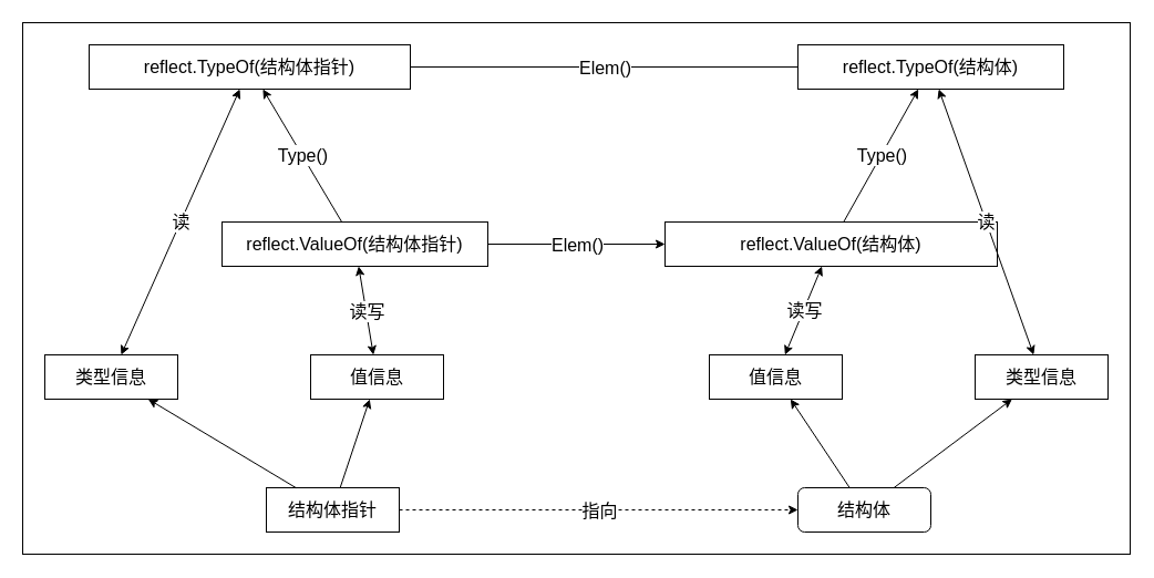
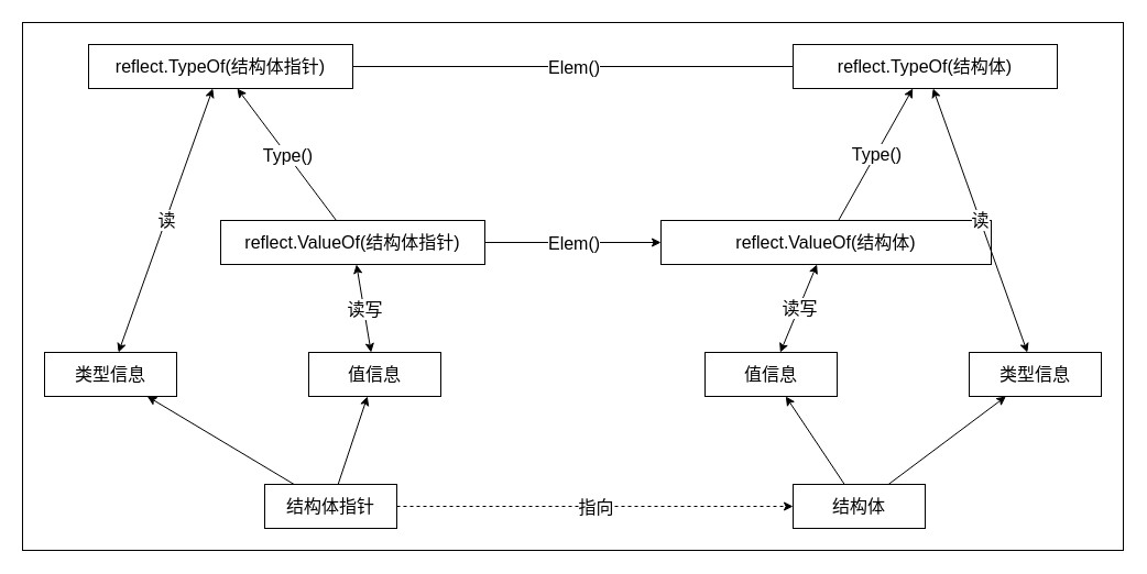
  <mxCell id="0" />
  <mxCell id="1" parent="0" />
- <mxCell id="2" value="reflect.TypeOf(结构体指针)" style="rounded=0;whiteSpace=wrap;html=1;fillColor=none;fontSize=16;" vertex="1" parent="1"><mxGeometry x="80" y="40" width="290" height="40" as="geometry" /></mxCell>
+ <mxCell id="2" value="reflect.TypeOf(结构体指针)" style="rounded=0;whiteSpace=wrap;html=1;fillColor=none;fontSize=16;" vertex="1" parent="1"><mxGeometry x="80" y="40" width="240" height="40" as="geometry" /></mxCell>
  <mxCell id="3" value="reflect.TypeOf(结构体)" style="rounded=0;whiteSpace=wrap;html=1;fillColor=none;fontSize=16;" vertex="1" parent="1"><mxGeometry x="720" y="40" width="240" height="40" as="geometry" /></mxCell>
  <mxCell id="4" value="结构体指针" style="rounded=0;whiteSpace=wrap;html=1;fillColor=none;fontSize=16;" vertex="1" parent="1"><mxGeometry x="240" y="440" width="120" height="40" as="geometry" /></mxCell>
- <mxCell id="5" value="结构体" style="whiteSpace=wrap;html=1;fillColor=none;fontSize=16;rounded=1;" vertex="1" parent="1"><mxGeometry x="720" y="440" width="120" height="40" as="geometry" /></mxCell>
+ <mxCell id="5" value="结构体" style="rounded=0;whiteSpace=wrap;html=1;fillColor=none;fontSize=16;" vertex="1" parent="1"><mxGeometry x="720" y="440" width="120" height="40" as="geometry" /></mxCell>
  <mxCell id="6" value="类型信息" style="rounded=0;whiteSpace=wrap;html=1;fillColor=none;fontSize=16;" vertex="1" parent="1"><mxGeometry x="40" y="320" width="120" height="40" as="geometry" /></mxCell>
  <mxCell id="7" value="值信息" style="rounded=0;whiteSpace=wrap;html=1;fillColor=none;fontSize=16;" vertex="1" parent="1"><mxGeometry x="280" y="320" width="120" height="40" as="geometry" /></mxCell>
  <mxCell id="8" value="类型信息" style="rounded=0;whiteSpace=wrap;html=1;fillColor=none;fontSize=16;" vertex="1" parent="1"><mxGeometry x="880" y="320" width="120" height="40" as="geometry" /></mxCell>
  <mxCell id="9" value="值信息" style="rounded=0;whiteSpace=wrap;html=1;fillColor=none;fontSize=16;" vertex="1" parent="1"><mxGeometry x="640" y="320" width="120" height="40" as="geometry" /></mxCell>
  <mxCell id="10" value="reflect.ValueOf(结构体指针)" style="rounded=0;whiteSpace=wrap;html=1;fillColor=none;fontSize=16;" vertex="1" parent="1"><mxGeometry x="200" y="200" width="240" height="40" as="geometry" /></mxCell>
  <mxCell id="11" style="rounded=0;orthogonalLoop=1;jettySize=auto;html=1;fontSize=16;startArrow=classic;startFill=1;" edge="1" parent="1" source="13" target="9"><mxGeometry relative="1" as="geometry" /></mxCell>
  <mxCell id="12" value="读写" style="edgeLabel;html=1;align=center;verticalAlign=middle;resizable=0;points=[];fontSize=16;" vertex="1" connectable="0" parent="11"><mxGeometry relative="1" as="geometry"><mxPoint as="offset" /></mxGeometry></mxCell>
  <mxCell id="13" value="reflect.ValueOf(结构体)" style="rounded=0;whiteSpace=wrap;html=1;fillColor=none;fontSize=16;" vertex="1" parent="1"><mxGeometry x="600" y="200" width="300" height="40" as="geometry" /></mxCell>
  <mxCell id="14" style="rounded=0;orthogonalLoop=1;jettySize=auto;html=1;fontSize=16;startArrow=classic;startFill=1;" edge="1" parent="1" source="10" target="7"><mxGeometry relative="1" as="geometry"><mxPoint x="790" y="230" as="sourcePoint" /><mxPoint x="790" y="350" as="targetPoint" /></mxGeometry></mxCell>
  <mxCell id="15" value="读写" style="edgeLabel;html=1;align=center;verticalAlign=middle;resizable=0;points=[];fontSize=16;" vertex="1" connectable="0" parent="14"><mxGeometry relative="1" as="geometry"><mxPoint as="offset" /></mxGeometry></mxCell>
  <mxCell id="16" style="rounded=0;orthogonalLoop=1;jettySize=auto;html=1;fontSize=16;startArrow=classic;startFill=1;" edge="1" parent="1" source="3" target="8"><mxGeometry relative="1" as="geometry"><mxPoint x="790" y="230" as="sourcePoint" /><mxPoint x="790" y="350" as="targetPoint" /></mxGeometry></mxCell>
  <mxCell id="17" value="读" style="edgeLabel;html=1;align=center;verticalAlign=middle;resizable=0;points=[];fontSize=16;" vertex="1" connectable="0" parent="16"><mxGeometry relative="1" as="geometry"><mxPoint as="offset" /></mxGeometry></mxCell>
  <mxCell id="18" style="rounded=0;orthogonalLoop=1;jettySize=auto;html=1;fontSize=16;startArrow=classic;startFill=1;" edge="1" parent="1" source="2" target="6"><mxGeometry relative="1" as="geometry"><mxPoint x="630" y="150" as="sourcePoint" /><mxPoint x="560" y="290" as="targetPoint" /></mxGeometry></mxCell>
  <mxCell id="19" value="读" style="edgeLabel;html=1;align=center;verticalAlign=middle;resizable=0;points=[];fontSize=16;" vertex="1" connectable="0" parent="18"><mxGeometry relative="1" as="geometry"><mxPoint as="offset" /></mxGeometry></mxCell>
  <mxCell id="20" value="" style="endArrow=classic;html=1;rounded=0;fontSize=16;" edge="1" parent="1" source="4" target="6"><mxGeometry width="50" height="50" relative="1" as="geometry"><mxPoint x="400" y="220" as="sourcePoint" /><mxPoint x="450" y="170" as="targetPoint" /></mxGeometry></mxCell>
  <mxCell id="21" value="" style="endArrow=classic;html=1;rounded=0;fontSize=16;" edge="1" parent="1" source="4" target="7"><mxGeometry width="50" height="50" relative="1" as="geometry"><mxPoint x="200" y="370" as="sourcePoint" /><mxPoint x="140" y="330" as="targetPoint" /></mxGeometry></mxCell>
  <mxCell id="22" value="" style="endArrow=classic;html=1;rounded=0;fontSize=16;" edge="1" parent="1" source="10" target="2"><mxGeometry width="50" height="50" relative="1" as="geometry"><mxPoint x="250" y="410" as="sourcePoint" /><mxPoint x="320" y="340" as="targetPoint" /></mxGeometry></mxCell>
  <mxCell id="23" value="Type()" style="edgeLabel;html=1;align=center;verticalAlign=middle;resizable=0;points=[];fontSize=16;" vertex="1" connectable="0" parent="22"><mxGeometry relative="1" as="geometry"><mxPoint as="offset" /></mxGeometry></mxCell>
  <mxCell id="24" value="" style="endArrow=classic;html=1;rounded=0;fontSize=16;" edge="1" parent="1" source="13" target="3"><mxGeometry width="50" height="50" relative="1" as="geometry"><mxPoint x="335.714" y="210" as="sourcePoint" /><mxPoint x="214.286" y="110" as="targetPoint" /></mxGeometry></mxCell>
  <mxCell id="25" value="Type()" style="edgeLabel;html=1;align=center;verticalAlign=middle;resizable=0;points=[];fontSize=16;" vertex="1" connectable="0" parent="24"><mxGeometry relative="1" as="geometry"><mxPoint as="offset" /></mxGeometry></mxCell>
  <mxCell id="26" value="" style="endArrow=none;html=1;rounded=0;fontSize=16;" edge="1" parent="1" source="2" target="3"><mxGeometry width="50" height="50" relative="1" as="geometry"><mxPoint x="335.714" y="210" as="sourcePoint" /><mxPoint x="214.286" y="110" as="targetPoint" /></mxGeometry></mxCell>
  <mxCell id="27" value="Elem()" style="edgeLabel;html=1;align=center;verticalAlign=middle;resizable=0;points=[];fontSize=16;" vertex="1" connectable="0" parent="26"><mxGeometry relative="1" as="geometry"><mxPoint as="offset" /></mxGeometry></mxCell>
  <mxCell id="28" value="" style="endArrow=classic;html=1;rounded=0;fontSize=16;" edge="1" parent="1" source="10" target="13"><mxGeometry width="50" height="50" relative="1" as="geometry"><mxPoint x="310" y="100.667" as="sourcePoint" /><mxPoint x="520" y="119.333" as="targetPoint" /></mxGeometry></mxCell>
  <mxCell id="29" value="Elem()" style="edgeLabel;html=1;align=center;verticalAlign=middle;resizable=0;points=[];fontSize=16;" vertex="1" connectable="0" parent="28"><mxGeometry relative="1" as="geometry"><mxPoint as="offset" /></mxGeometry></mxCell>
  <mxCell id="30" value="" style="endArrow=classic;html=1;rounded=0;fontSize=16;" edge="1" parent="1" source="5" target="9"><mxGeometry width="50" height="50" relative="1" as="geometry"><mxPoint x="340" y="460" as="sourcePoint" /><mxPoint x="340" y="340" as="targetPoint" /></mxGeometry></mxCell>
  <mxCell id="31" value="" style="endArrow=classic;html=1;rounded=0;fontSize=16;" edge="1" parent="1" source="5" target="8"><mxGeometry width="50" height="50" relative="1" as="geometry"><mxPoint x="736.364" y="440" as="sourcePoint" /><mxPoint x="653.636" y="370" as="targetPoint" /></mxGeometry></mxCell>
  <mxCell id="32" value="" style="endArrow=classic;html=1;rounded=0;fontSize=16;dashed=1;" edge="1" parent="1" source="4" target="5"><mxGeometry width="50" height="50" relative="1" as="geometry"><mxPoint x="340" y="460" as="sourcePoint" /><mxPoint x="340" y="340" as="targetPoint" /></mxGeometry></mxCell>
  <mxCell id="33" value="指向" style="edgeLabel;html=1;align=center;verticalAlign=middle;resizable=0;points=[];fontSize=16;" vertex="1" connectable="0" parent="32"><mxGeometry relative="1" as="geometry"><mxPoint as="offset" /></mxGeometry></mxCell>
  <mxCell id="34" value="" style="rounded=0;whiteSpace=wrap;html=1;fontSize=16;fillColor=none;" vertex="1" parent="1"><mxGeometry x="20" y="20" width="1000" height="480" as="geometry" /></mxCell>
